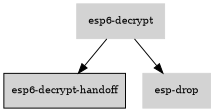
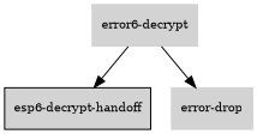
  digraph {
    rankdir=TB
    node [color=lightgray fillcolor=lightgray fontcolor=black fontsize=10 shape=box style=filled]
    edge [fontsize=8]
    "esp6-decrypt-handoff" [color=black]
-   "esp6-decrypt"
-   "error-drop" [label="esp-drop"]
+   "esp6-decrypt" [label="error6-decrypt"]
+   "error-drop"
    "esp6-decrypt" -> "esp6-decrypt-handoff"
    "esp6-decrypt" -> "error-drop"
  }
